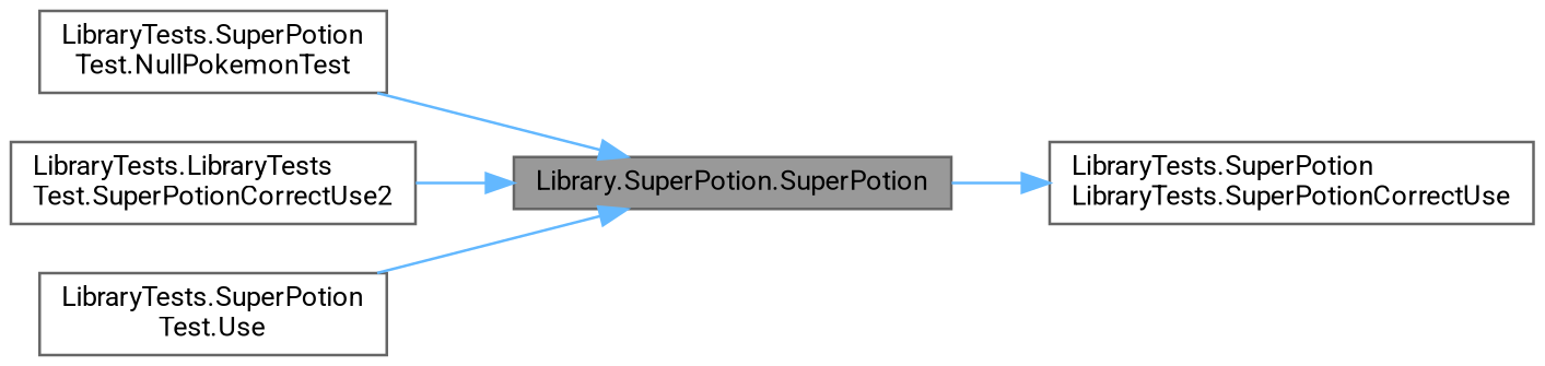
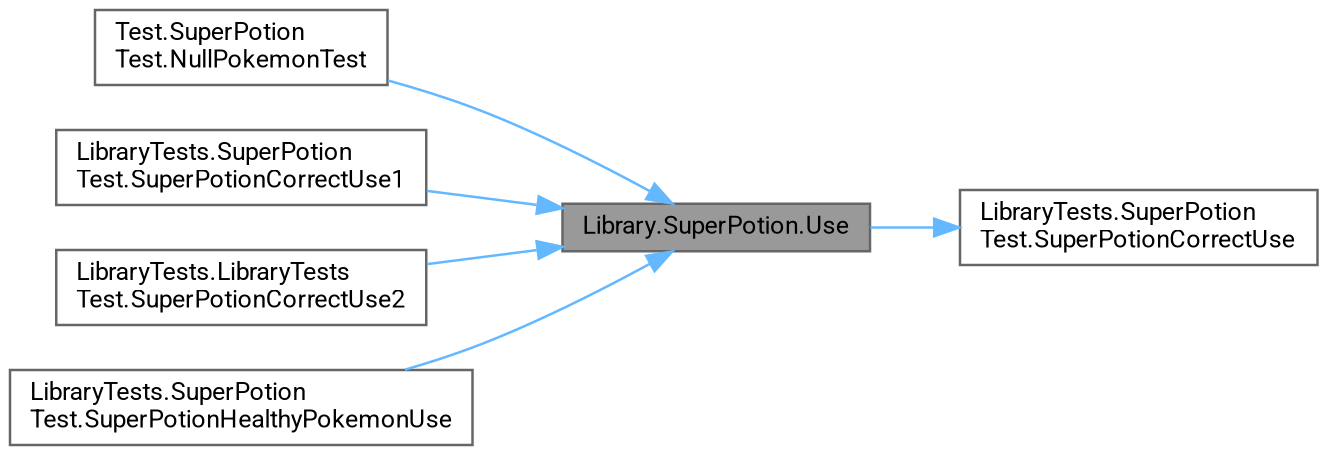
  digraph {
    fontname=Roboto
    rankdir=RL
    node [color=grey40 fillcolor=white fontname=Roboto fontsize=10 shape=box style=filled]
    edge [color=steelblue1 dir=back fontname=Roboto fontsize=10 labelfontname=Helvetica labelfontsize=10 style=solid]
-   n1 [color=gray40 fillcolor=grey60 fontcolor=black height=0.2 label="Library.SuperPotion.SuperPotion" width=0.4]
-   n2 [height=0.2 label="LibraryTests.SuperPotion\lTest.NullPokemonTest" width=0.4]
+   n1 [color=gray40 fillcolor=grey60 fontcolor=black height=0.2 label="Library.SuperPotion.Use" width=0.4]
+   n2 [height=0.2 label="Test.SuperPotion\lTest.NullPokemonTest" width=0.4]
+   n3 [height=0.2 label="LibraryTests.SuperPotion\lTest.SuperPotionCorrectUse1" width=0.4]
    n4 [height=0.2 label="LibraryTests.LibraryTests\lTest.SuperPotionCorrectUse2" width=0.4]
-   n5 [height=0.2 label="LibraryTests.SuperPotion\lTest.Use" width=0.4]
-   n6 [height=0.2 label="LibraryTests.SuperPotion\lLibraryTests.SuperPotionCorrectUse" width=0.4]
+   n5 [height=0.2 label="LibraryTests.SuperPotion\lTest.SuperPotionHealthyPokemonUse" width=0.4]
+   n6 [height=0.2 label="LibraryTests.SuperPotion\lTest.SuperPotionCorrectUse" width=0.4]
    n1 -> n2
+   n1 -> n3
    n1 -> n4
    n1 -> n5
    n6 -> n1
  }
